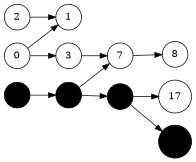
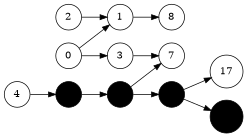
  strict digraph {
    rankdir=LR
    node [shape=circle]
    0
    1
    3
    7
    2
    5 [fillcolor=black style=filled]
+   4
    6 [fillcolor=black style=filled]
    9 [fillcolor=black style=filled]
    8
    n11 [label=17]
    11 [fillcolor=black style=filled]
    0 -> 1
    0 -> 3
    3 -> 7
-   7 -> 8
+   1 -> 8
    2 -> 1
    5 -> 6
+   4 -> 5
    6 -> 7
    6 -> 9
    9 -> n11
    9 -> 11
  }
